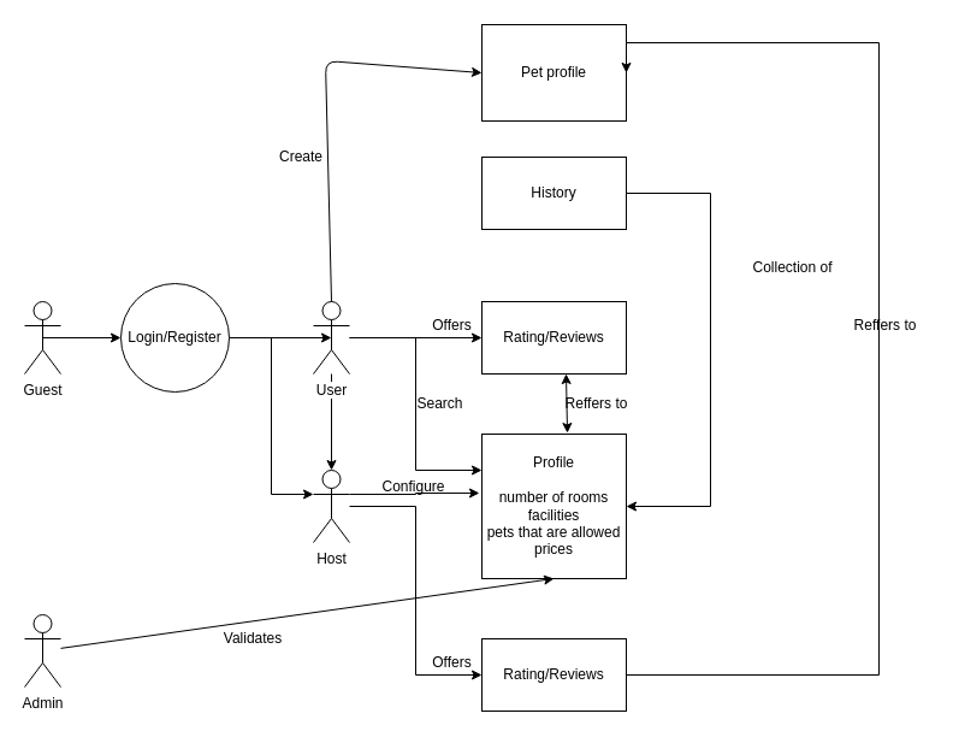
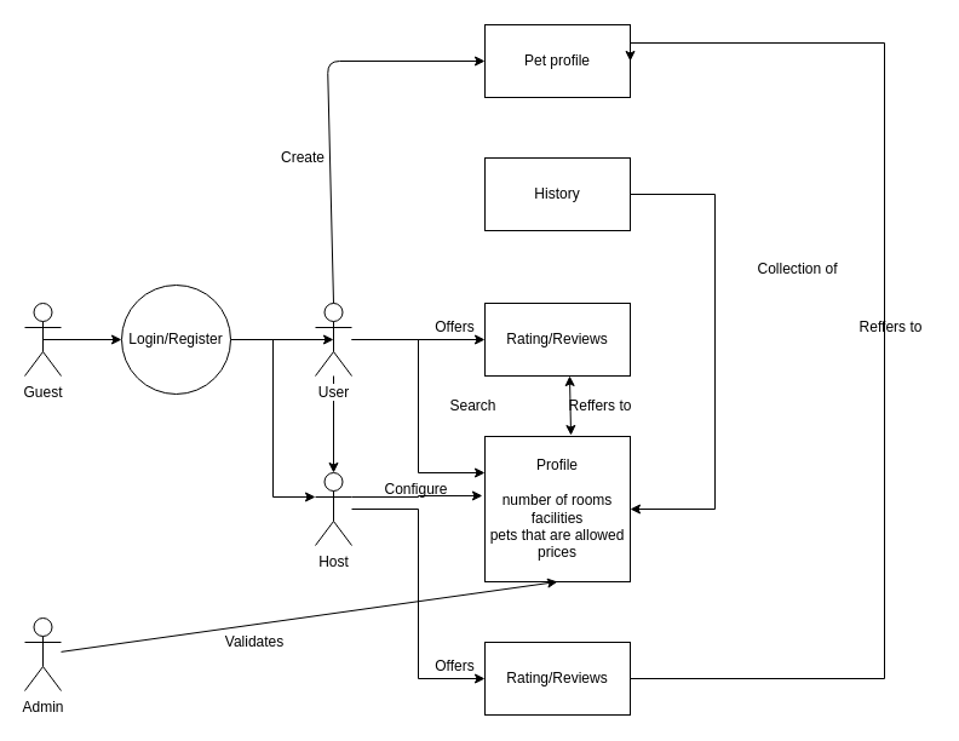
  <mxCell id="0" />
  <mxCell id="1" parent="0" />
  <mxCell id="2" value="Admin" style="shape=umlActor;verticalLabelPosition=bottom;labelBackgroundColor=#ffffff;verticalAlign=top;html=1;outlineConnect=0;" vertex="1" parent="1"><mxGeometry x="20" y="510" width="30" height="60" as="geometry" /></mxCell>
  <mxCell id="3" style="edgeStyle=orthogonalEdgeStyle;rounded=0;orthogonalLoop=1;jettySize=auto;html=1;entryX=0;entryY=0.5;entryDx=0;entryDy=0;" edge="1" parent="1" source="6" target="17"><mxGeometry relative="1" as="geometry" /></mxCell>
  <mxCell id="4" style="edgeStyle=orthogonalEdgeStyle;rounded=0;orthogonalLoop=1;jettySize=auto;html=1;entryX=0;entryY=0.25;entryDx=0;entryDy=0;" edge="1" parent="1" source="6" target="15"><mxGeometry relative="1" as="geometry" /></mxCell>
  <mxCell id="5" style="edgeStyle=orthogonalEdgeStyle;rounded=0;orthogonalLoop=1;jettySize=auto;html=1;" edge="1" parent="1" source="6" target="9"><mxGeometry relative="1" as="geometry" /></mxCell>
  <mxCell id="6" value="User" style="shape=umlActor;verticalLabelPosition=bottom;labelBackgroundColor=#ffffff;verticalAlign=top;html=1;outlineConnect=0;" vertex="1" parent="1"><mxGeometry x="260" y="250" width="30" height="60" as="geometry" /></mxCell>
  <mxCell id="7" style="edgeStyle=orthogonalEdgeStyle;rounded=0;orthogonalLoop=1;jettySize=auto;html=1;exitX=1;exitY=0.333;exitDx=0;exitDy=0;exitPerimeter=0;entryX=-0.017;entryY=0.408;entryDx=0;entryDy=0;entryPerimeter=0;" edge="1" parent="1" source="9" target="15"><mxGeometry relative="1" as="geometry" /></mxCell>
  <mxCell id="8" style="edgeStyle=orthogonalEdgeStyle;rounded=0;orthogonalLoop=1;jettySize=auto;html=1;entryX=0;entryY=0.5;entryDx=0;entryDy=0;" edge="1" parent="1" source="9" target="29"><mxGeometry relative="1" as="geometry" /></mxCell>
  <mxCell id="9" value="Host" style="shape=umlActor;verticalLabelPosition=bottom;labelBackgroundColor=#ffffff;verticalAlign=top;html=1;outlineConnect=0;" vertex="1" parent="1"><mxGeometry x="260" y="390" width="30" height="60" as="geometry" /></mxCell>
  <mxCell id="10" value="Guest" style="shape=umlActor;verticalLabelPosition=bottom;labelBackgroundColor=#ffffff;verticalAlign=top;html=1;outlineConnect=0;" vertex="1" parent="1"><mxGeometry x="20" y="250" width="30" height="60" as="geometry" /></mxCell>
  <mxCell id="11" style="edgeStyle=orthogonalEdgeStyle;rounded=0;orthogonalLoop=1;jettySize=auto;html=1;entryX=0.5;entryY=0.5;entryDx=0;entryDy=0;entryPerimeter=0;" edge="1" parent="1" source="13" target="6"><mxGeometry relative="1" as="geometry" /></mxCell>
  <mxCell id="12" style="edgeStyle=orthogonalEdgeStyle;rounded=0;orthogonalLoop=1;jettySize=auto;html=1;entryX=0;entryY=0.333;entryDx=0;entryDy=0;entryPerimeter=0;" edge="1" parent="1" source="13" target="9"><mxGeometry relative="1" as="geometry" /></mxCell>
  <mxCell id="13" value="Login/Register" style="ellipse;whiteSpace=wrap;html=1;" vertex="1" parent="1"><mxGeometry x="100" y="235" width="90" height="90" as="geometry" /></mxCell>
  <mxCell id="14" value="" style="endArrow=classic;html=1;exitX=0.5;exitY=0.5;exitDx=0;exitDy=0;exitPerimeter=0;" edge="1" parent="1" source="10" target="13"><mxGeometry width="50" height="50" relative="1" as="geometry"><mxPoint x="30" y="290" as="sourcePoint" /><mxPoint x="80" y="240" as="targetPoint" /></mxGeometry></mxCell>
  <mxCell id="15" value="Profile&lt;br&gt;&lt;br&gt;number of rooms&lt;br&gt;facilities&lt;br&gt;pets that are allowed&lt;br&gt;prices" style="rounded=0;whiteSpace=wrap;html=1;" vertex="1" parent="1"><mxGeometry x="400" y="360" width="120" height="120" as="geometry" /></mxCell>
  <mxCell id="16" value="Configure" style="text;html=1;align=center;verticalAlign=middle;resizable=0;points=[];autosize=1;" vertex="1" parent="1"><mxGeometry x="308" y="394" width="70" height="20" as="geometry" /></mxCell>
  <mxCell id="17" value="Rating/Reviews" style="rounded=0;whiteSpace=wrap;html=1;" vertex="1" parent="1"><mxGeometry x="400" y="250" width="120" height="60" as="geometry" /></mxCell>
  <mxCell id="18" value="Offers" style="text;html=1;align=center;verticalAlign=middle;resizable=0;points=[];autosize=1;" vertex="1" parent="1"><mxGeometry x="350" y="260" width="50" height="20" as="geometry" /></mxCell>
  <mxCell id="19" value="" style="endArrow=classic;startArrow=classic;html=1;exitX=0.592;exitY=-0.008;exitDx=0;exitDy=0;exitPerimeter=0;" edge="1" parent="1" source="15"><mxGeometry width="50" height="50" relative="1" as="geometry"><mxPoint x="420" y="360" as="sourcePoint" /><mxPoint x="470" y="310" as="targetPoint" /></mxGeometry></mxCell>
  <mxCell id="20" value="Reffers to" style="text;html=1;align=center;verticalAlign=middle;resizable=0;points=[];autosize=1;" vertex="1" parent="1"><mxGeometry x="460" y="325" width="70" height="20" as="geometry" /></mxCell>
- <mxCell id="21" value="Search" style="text;html=1;align=center;verticalAlign=middle;resizable=0;points=[];autosize=1;" vertex="1" parent="1"><mxGeometry x="340" y="325" width="50" height="20" as="geometry" /></mxCell>
+ <mxCell id="21" value="Search" style="text;html=1;align=center;verticalAlign=middle;resizable=0;points=[];autosize=1;" vertex="1" parent="1"><mxGeometry x="365" y="325" width="50" height="20" as="geometry" /></mxCell>
  <mxCell id="22" style="edgeStyle=orthogonalEdgeStyle;rounded=0;orthogonalLoop=1;jettySize=auto;html=1;entryX=1;entryY=0.5;entryDx=0;entryDy=0;" edge="1" parent="1" source="23" target="15"><mxGeometry relative="1" as="geometry"><mxPoint x="630" y="440" as="targetPoint" /><Array as="points"><mxPoint x="590" y="160" /><mxPoint x="590" y="420" /></Array></mxGeometry></mxCell>
  <mxCell id="23" value="History" style="rounded=0;whiteSpace=wrap;html=1;" vertex="1" parent="1"><mxGeometry x="400" y="130" width="120" height="60" as="geometry" /></mxCell>
  <mxCell id="24" value="Collection of" style="text;html=1;align=center;verticalAlign=middle;resizable=0;points=[];autosize=1;" vertex="1" parent="1"><mxGeometry x="618" y="212" width="80" height="20" as="geometry" /></mxCell>
- <mxCell id="25" value="Pet profile" style="rounded=0;whiteSpace=wrap;html=1;" vertex="1" parent="1"><mxGeometry x="400" y="20" width="120" height="80" as="geometry" /></mxCell>
+ <mxCell id="25" value="Pet profile" style="rounded=0;whiteSpace=wrap;html=1;" vertex="1" parent="1"><mxGeometry x="400" y="20" width="120" height="60" as="geometry" /></mxCell>
  <mxCell id="26" value="" style="endArrow=classic;html=1;exitX=0.5;exitY=0;exitDx=0;exitDy=0;exitPerimeter=0;entryX=0;entryY=0.5;entryDx=0;entryDy=0;" edge="1" parent="1" source="6" target="25"><mxGeometry width="50" height="50" relative="1" as="geometry"><mxPoint x="310" y="220" as="sourcePoint" /><mxPoint x="275" y="40" as="targetPoint" /><Array as="points"><mxPoint x="270" y="50" /></Array></mxGeometry></mxCell>
  <mxCell id="27" value="Create" style="text;html=1;strokeColor=none;fillColor=none;align=center;verticalAlign=middle;whiteSpace=wrap;rounded=0;" vertex="1" parent="1"><mxGeometry x="230" y="120" width="40" height="20" as="geometry" /></mxCell>
  <mxCell id="28" style="edgeStyle=orthogonalEdgeStyle;rounded=0;orthogonalLoop=1;jettySize=auto;html=1;entryX=1;entryY=0.5;entryDx=0;entryDy=0;" edge="1" parent="1" source="29" target="25"><mxGeometry relative="1" as="geometry"><mxPoint x="680" y="180" as="targetPoint" /><Array as="points"><mxPoint x="730" y="560" /><mxPoint x="730" y="35" /><mxPoint x="520" y="35" /></Array></mxGeometry></mxCell>
  <mxCell id="29" value="&lt;span&gt;Rating/Reviews&lt;/span&gt;" style="rounded=0;whiteSpace=wrap;html=1;" vertex="1" parent="1"><mxGeometry x="400" y="530" width="120" height="60" as="geometry" /></mxCell>
  <mxCell id="30" value="Offers" style="text;html=1;align=center;verticalAlign=middle;resizable=0;points=[];autosize=1;" vertex="1" parent="1"><mxGeometry x="350" y="540" width="50" height="20" as="geometry" /></mxCell>
  <mxCell id="31" value="Reffers to" style="text;html=1;align=center;verticalAlign=middle;resizable=0;points=[];autosize=1;" vertex="1" parent="1"><mxGeometry x="700" y="260" width="70" height="20" as="geometry" /></mxCell>
  <mxCell id="32" value="" style="endArrow=classic;html=1;entryX=0.5;entryY=1;entryDx=0;entryDy=0;" edge="1" parent="1" source="2" target="15"><mxGeometry width="50" height="50" relative="1" as="geometry"><mxPoint x="310" y="470" as="sourcePoint" /><mxPoint x="360" y="420" as="targetPoint" /></mxGeometry></mxCell>
  <mxCell id="33" value="Validates" style="text;html=1;strokeColor=none;fillColor=none;align=center;verticalAlign=middle;whiteSpace=wrap;rounded=0;" vertex="1" parent="1"><mxGeometry x="190" y="520" width="40" height="20" as="geometry" /></mxCell>
